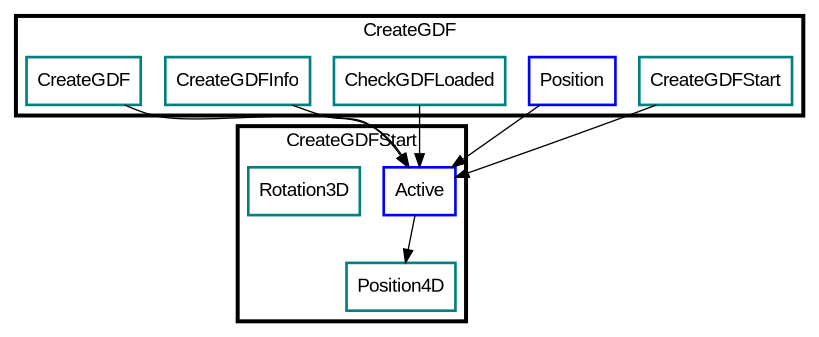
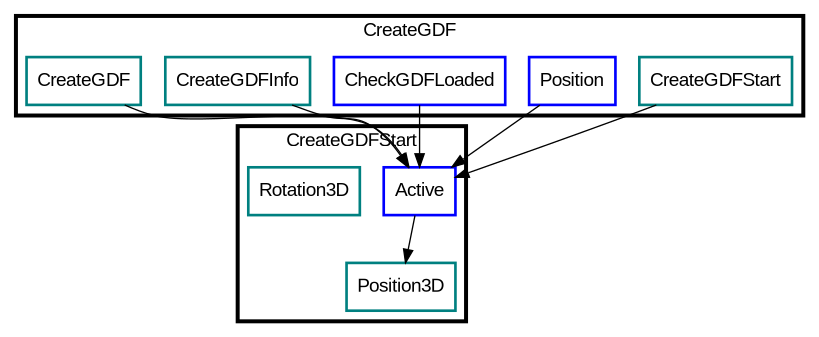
  digraph {
    color=black
    fontname="Liberation Sans"
    penwidth=3
    style=bold
    node [color=teal fontname="Liberation Sans" shape=rect style=bold]
    edge [fontname="Liberation Sans"]
    Active [color=blue]
-   Position3D [label=Position4D]
+   Position3D
    Rotation3D
    CreateGDFStart
    n5 [color=blue label=Position]
-   CheckGDFLoaded
+   CheckGDFLoaded [color=blue]
    CreateGDFInfo
    CreateGDF
    subgraph cluster_1 {
      label=CreateGDFStart
      rankdir=LR
      Active
      Position3D
      Rotation3D
    }
    subgraph cluster_2 {
      label=CreateGDF
      CreateGDFStart
      n5
      CheckGDFLoaded
      CreateGDFInfo
      CreateGDF
    }
    Active -> Position3D
    CreateGDFStart -> Active
    n5 -> Active
    CheckGDFLoaded -> Active
    CreateGDFInfo -> Active
    CreateGDF -> Active
  }
